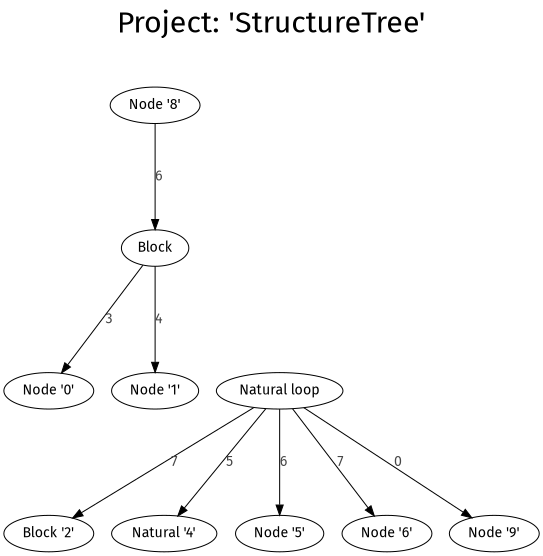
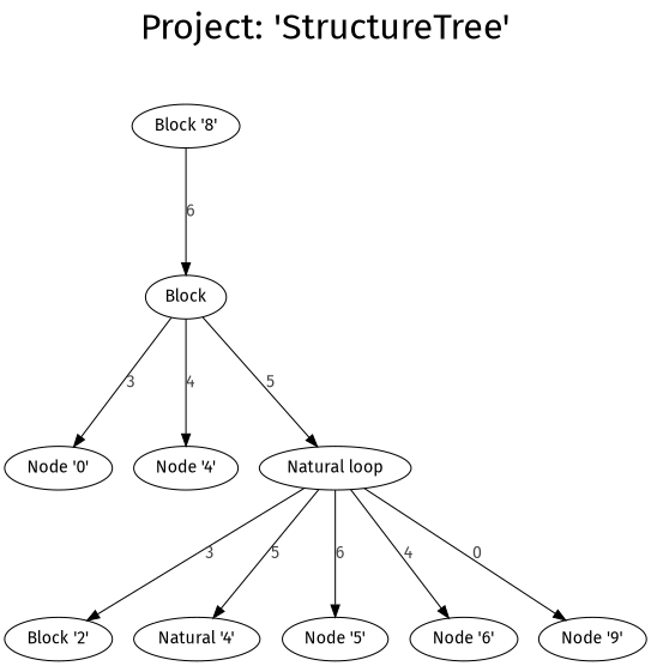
  digraph {
    bgcolor=white
    compound=true
    fontname="Fira Sans"
    fontsize=30
    label="Project: 'StructureTree'"
    labelloc=t
    ranksep=1.25
    node [fillcolor=white fontname="Fira Sans" penwidth=1 style=filled]
    edge [fontcolor=grey28 fontname="Fira Sans" fontsize=14 penwidth=1]
    n1 [label="Node '0'"]
-   n2 [label="Node '1'"]
+   n2 [label="Node '4'"]
    n3 [label="Block '2'"]
    n4 [label="Natural '4'"]
    n5 [label="Node '5'"]
    n6 [label="Node '6'"]
    n7 [label="Node '9'"]
-   n8 [label="Node '8'"]
+   n8 [label="Block '8'"]
    n9 [label=Block]
    n10 [label="Natural loop"]
    n8 -> n9 [label=6]
    n9 -> n1 [label=3]
    n9 -> n2 [label=4]
-   n10 -> n3 [label=7]
+   n9 -> n10 [label=5]
+   n10 -> n3 [label=3]
    n10 -> n4 [label=5]
    n10 -> n5 [label=6]
-   n10 -> n6 [label=7]
+   n10 -> n6 [label=4]
    n10 -> n7 [label=0]
  }
